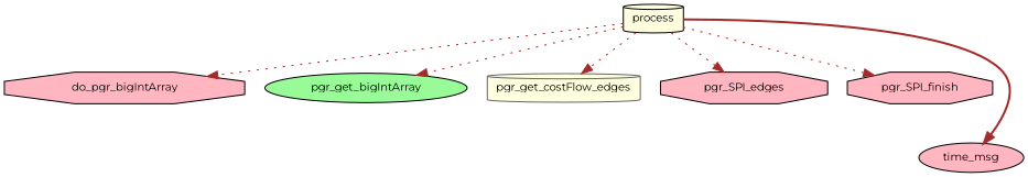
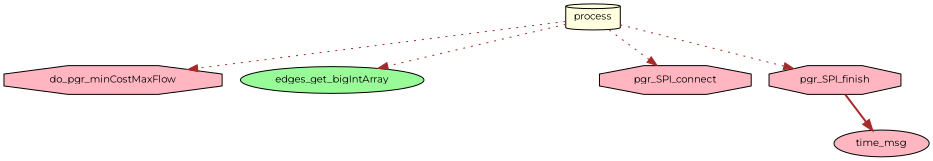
  digraph {
    fontname=Montserrat
    rankdir=TB
    node [color=black fillcolor=lightpink fontname=Montserrat fontsize=10 shape=octagon style=filled]
    edge [color=brown fontname=Montserrat fontsize=10 labelfontname=Helvetica labelfontsize=10 style=dotted]
    n1 [fillcolor=lightyellow fontcolor=black height=0.2 label=process shape=cylinder width=0.4]
-   n2 [height=0.2 label=do_pgr_bigIntArray width=0.4]
-   n3 [fillcolor=palegreen height=0.2 label=pgr_get_bigIntArray shape=ellipse width=0.4]
-   n4 [color=gray40 fillcolor=lightyellow height=0.2 label=pgr_get_costFlow_edges shape=cylinder width=0.4]
-   n5 [height=0.2 label=pgr_SPI_edges width=0.4]
+   n2 [height=0.2 label=do_pgr_minCostMaxFlow width=0.4]
+   n3 [fillcolor=palegreen height=0.2 label=edges_get_bigIntArray shape=ellipse width=0.4]
+   n5 [height=0.2 label=pgr_SPI_connect width=0.4]
    n6 [height=0.2 label=pgr_SPI_finish width=0.4]
    n7 [height=0.2 label=time_msg shape=ellipse width=0.4]
    n1 -> n2
    n1 -> n3
-   n1 -> n4
    n1 -> n5
    n1 -> n6
-   n1 -> n7 [style=bold]
+   n6 -> n7 [style=bold]
  }
